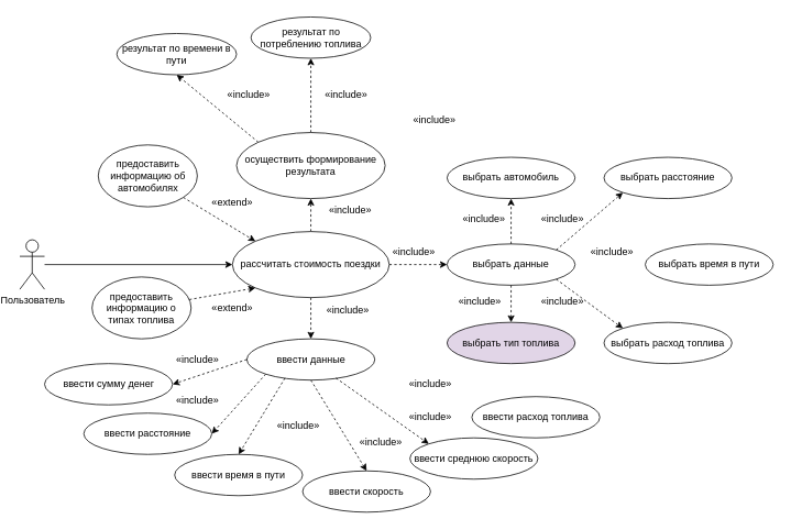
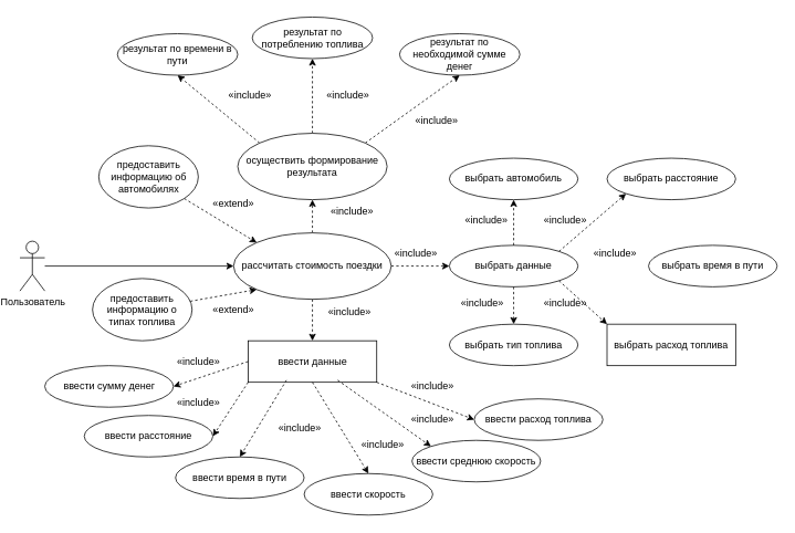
  <mxCell id="0" />
  <mxCell id="1" parent="0" />
  <mxCell id="2" style="edgeStyle=orthogonalEdgeStyle;rounded=0;orthogonalLoop=1;jettySize=auto;html=1;entryX=0;entryY=0.5;entryDx=0;entryDy=0;" parent="1" source="3" target="5" edge="1"><mxGeometry relative="1" as="geometry" /></mxCell>
  <mxCell id="3" value="&lt;div&gt;Пользователь&lt;/div&gt;" style="shape=umlActor;verticalLabelPosition=bottom;verticalAlign=top;html=1;outlineConnect=0;" parent="1" vertex="1"><mxGeometry x="20.5" y="290" width="30" height="60" as="geometry" /></mxCell>
  <mxCell id="4" style="rounded=0;orthogonalLoop=1;jettySize=auto;html=1;exitX=0.5;exitY=0;exitDx=0;exitDy=0;entryX=0.5;entryY=1;entryDx=0;entryDy=0;dashed=1;" parent="1" source="5" target="9" edge="1"><mxGeometry relative="1" as="geometry" /></mxCell>
  <mxCell id="5" value="рассчитать стоимость поездки" style="ellipse;whiteSpace=wrap;html=1;" parent="1" vertex="1"><mxGeometry x="278" y="280" width="190" height="80" as="geometry" /></mxCell>
  <mxCell id="6" style="edgeStyle=none;rounded=0;orthogonalLoop=1;jettySize=auto;html=1;exitX=0.5;exitY=0;exitDx=0;exitDy=0;entryX=0.5;entryY=1;entryDx=0;entryDy=0;dashed=1;" parent="1" source="9" target="55" edge="1"><mxGeometry relative="1" as="geometry" /></mxCell>
+ <mxCell id="7" style="edgeStyle=none;rounded=0;orthogonalLoop=1;jettySize=auto;html=1;exitX=1;exitY=0;exitDx=0;exitDy=0;entryX=0.5;entryY=1;entryDx=0;entryDy=0;dashed=1;" parent="1" source="9" target="57" edge="1"><mxGeometry relative="1" as="geometry" /></mxCell>
  <mxCell id="8" style="edgeStyle=none;rounded=0;orthogonalLoop=1;jettySize=auto;html=1;exitX=0;exitY=0;exitDx=0;exitDy=0;entryX=0.5;entryY=1;entryDx=0;entryDy=0;dashed=1;" parent="1" source="9" target="60" edge="1"><mxGeometry relative="1" as="geometry" /></mxCell>
  <mxCell id="9" value="осуществить формирование результата" style="ellipse;whiteSpace=wrap;html=1;" parent="1" vertex="1"><mxGeometry x="283" y="160" width="180" height="80" as="geometry" /></mxCell>
  <mxCell id="10" value="&lt;span class=&quot;vchar u0000&quot;&gt;«&lt;/span&gt;include&lt;span class=&quot;vchar u0000&quot;&gt;»&lt;/span&gt;" style="text;html=1;strokeColor=none;fillColor=none;align=center;verticalAlign=middle;whiteSpace=wrap;rounded=0;" parent="1" vertex="1"><mxGeometry x="390.5" y="240" width="60" height="30" as="geometry" /></mxCell>
  <mxCell id="11" style="rounded=0;orthogonalLoop=1;jettySize=auto;html=1;exitX=0.5;exitY=1;exitDx=0;exitDy=0;dashed=1;entryX=0.5;entryY=0;entryDx=0;entryDy=0;" parent="1" source="5" target="12" edge="1"><mxGeometry relative="1" as="geometry"><mxPoint x="405.5" y="410" as="sourcePoint" /><mxPoint x="373" y="430" as="targetPoint" /></mxGeometry></mxCell>
- <mxCell id="12" value="ввести данные" style="ellipse;whiteSpace=wrap;html=1;" parent="1" vertex="1"><mxGeometry x="295.5" y="410" width="155" height="50" as="geometry" /></mxCell>
+ <mxCell id="12" value="ввести данные" style="whiteSpace=wrap;html=1;rounded=0;" parent="1" vertex="1"><mxGeometry x="295.5" y="410" width="155" height="50" as="geometry" /></mxCell>
  <mxCell id="13" value="&lt;span class=&quot;vchar u0000&quot;&gt;«&lt;/span&gt;include&lt;span class=&quot;vchar u0000&quot;&gt;»&lt;/span&gt;" style="text;html=1;strokeColor=none;fillColor=none;align=center;verticalAlign=middle;whiteSpace=wrap;rounded=0;" parent="1" vertex="1"><mxGeometry x="388" y="360" width="60" height="30" as="geometry" /></mxCell>
  <mxCell id="14" value="ввести расстояние" style="ellipse;whiteSpace=wrap;html=1;" parent="1" vertex="1"><mxGeometry x="98" y="500" width="155" height="50" as="geometry" /></mxCell>
  <mxCell id="15" value="ввести время в пути" style="ellipse;whiteSpace=wrap;html=1;" parent="1" vertex="1"><mxGeometry x="208" y="550" width="155" height="50" as="geometry" /></mxCell>
  <mxCell id="16" value="ввести среднюю скорость" style="ellipse;whiteSpace=wrap;html=1;" parent="1" vertex="1"><mxGeometry x="493" y="530" width="155" height="50" as="geometry" /></mxCell>
  <mxCell id="17" value="ввести скорость" style="ellipse;whiteSpace=wrap;html=1;" parent="1" vertex="1"><mxGeometry x="363" y="570" width="155" height="50" as="geometry" /></mxCell>
  <mxCell id="18" value="ввести расход топлива" style="ellipse;whiteSpace=wrap;html=1;" parent="1" vertex="1"><mxGeometry x="568" y="480" width="155" height="50" as="geometry" /></mxCell>
  <mxCell id="19" value="" style="endArrow=classic;html=1;rounded=0;dashed=1;exitX=0;exitY=1;exitDx=0;exitDy=0;entryX=1;entryY=0.5;entryDx=0;entryDy=0;" parent="1" source="12" target="14" edge="1"><mxGeometry width="50" height="50" relative="1" as="geometry"><mxPoint x="328" y="520" as="sourcePoint" /><mxPoint x="378" y="470" as="targetPoint" /></mxGeometry></mxCell>
  <mxCell id="20" value="" style="endArrow=classic;html=1;rounded=0;dashed=1;exitX=0.298;exitY=0.95;exitDx=0;exitDy=0;entryX=0.5;entryY=0;entryDx=0;entryDy=0;exitPerimeter=0;" parent="1" source="12" target="15" edge="1"><mxGeometry width="50" height="50" relative="1" as="geometry"><mxPoint x="328.199" y="462.678" as="sourcePoint" /><mxPoint x="223" y="515" as="targetPoint" /></mxGeometry></mxCell>
  <mxCell id="21" value="" style="endArrow=classic;html=1;rounded=0;dashed=1;exitX=0.5;exitY=1;exitDx=0;exitDy=0;entryX=0.5;entryY=0;entryDx=0;entryDy=0;" parent="1" source="12" target="17" edge="1"><mxGeometry width="50" height="50" relative="1" as="geometry"><mxPoint x="351.69" y="467.5" as="sourcePoint" /><mxPoint x="290.301" y="557.322" as="targetPoint" /></mxGeometry></mxCell>
  <mxCell id="22" value="" style="endArrow=classic;html=1;rounded=0;dashed=1;exitX=0.696;exitY=0.95;exitDx=0;exitDy=0;entryX=0;entryY=0;entryDx=0;entryDy=0;exitPerimeter=0;" parent="1" source="12" target="16" edge="1"><mxGeometry width="50" height="50" relative="1" as="geometry"><mxPoint x="383" y="470" as="sourcePoint" /><mxPoint x="383" y="590" as="targetPoint" /></mxGeometry></mxCell>
+ <mxCell id="23" value="" style="endArrow=classic;html=1;rounded=0;dashed=1;exitX=1;exitY=1;exitDx=0;exitDy=0;entryX=0;entryY=0.5;entryDx=0;entryDy=0;" parent="1" source="12" target="18" edge="1"><mxGeometry width="50" height="50" relative="1" as="geometry"><mxPoint x="413.38" y="467.5" as="sourcePoint" /><mxPoint x="490.699" y="557.322" as="targetPoint" /></mxGeometry></mxCell>
  <mxCell id="24" value="&lt;span class=&quot;vchar u0000&quot;&gt;«&lt;/span&gt;include&lt;span class=&quot;vchar u0000&quot;&gt;»&lt;/span&gt;" style="text;html=1;strokeColor=none;fillColor=none;align=center;verticalAlign=middle;whiteSpace=wrap;rounded=0;" parent="1" vertex="1"><mxGeometry x="488" y="450" width="60" height="30" as="geometry" /></mxCell>
  <mxCell id="25" value="&lt;span class=&quot;vchar u0000&quot;&gt;«&lt;/span&gt;include&lt;span class=&quot;vchar u0000&quot;&gt;»&lt;/span&gt;" style="text;html=1;strokeColor=none;fillColor=none;align=center;verticalAlign=middle;whiteSpace=wrap;rounded=0;" parent="1" vertex="1"><mxGeometry x="488" y="490" width="60" height="30" as="geometry" /></mxCell>
  <mxCell id="26" value="&lt;span class=&quot;vchar u0000&quot;&gt;«&lt;/span&gt;include&lt;span class=&quot;vchar u0000&quot;&gt;»&lt;/span&gt;" style="text;html=1;strokeColor=none;fillColor=none;align=center;verticalAlign=middle;whiteSpace=wrap;rounded=0;" parent="1" vertex="1"><mxGeometry x="428" y="520" width="60" height="30" as="geometry" /></mxCell>
  <mxCell id="27" value="&lt;span class=&quot;vchar u0000&quot;&gt;«&lt;/span&gt;include&lt;span class=&quot;vchar u0000&quot;&gt;»&lt;/span&gt;" style="text;html=1;strokeColor=none;fillColor=none;align=center;verticalAlign=middle;whiteSpace=wrap;rounded=0;" parent="1" vertex="1"><mxGeometry x="328" y="500" width="60" height="30" as="geometry" /></mxCell>
  <mxCell id="28" value="&lt;span class=&quot;vchar u0000&quot;&gt;«&lt;/span&gt;include&lt;span class=&quot;vchar u0000&quot;&gt;»&lt;/span&gt;" style="text;html=1;strokeColor=none;fillColor=none;align=center;verticalAlign=middle;whiteSpace=wrap;rounded=0;" parent="1" vertex="1"><mxGeometry x="205.5" y="470" width="60" height="30" as="geometry" /></mxCell>
  <mxCell id="29" value="выбрать данные" style="ellipse;whiteSpace=wrap;html=1;" parent="1" vertex="1"><mxGeometry x="538" y="295" width="155" height="50" as="geometry" /></mxCell>
  <mxCell id="30" style="rounded=0;orthogonalLoop=1;jettySize=auto;html=1;exitX=1;exitY=0.5;exitDx=0;exitDy=0;dashed=1;entryX=0;entryY=0.5;entryDx=0;entryDy=0;" parent="1" source="5" target="29" edge="1"><mxGeometry relative="1" as="geometry"><mxPoint x="383" y="370" as="sourcePoint" /><mxPoint x="383" y="420" as="targetPoint" /></mxGeometry></mxCell>
  <mxCell id="31" value="&lt;span class=&quot;vchar u0000&quot;&gt;«&lt;/span&gt;include&lt;span class=&quot;vchar u0000&quot;&gt;»&lt;/span&gt;" style="text;html=1;strokeColor=none;fillColor=none;align=center;verticalAlign=middle;whiteSpace=wrap;rounded=0;" parent="1" vertex="1"><mxGeometry x="468" y="290" width="60" height="30" as="geometry" /></mxCell>
  <mxCell id="32" value="" style="endArrow=classic;html=1;rounded=0;dashed=1;exitX=0.5;exitY=1;exitDx=0;exitDy=0;entryX=0.5;entryY=0;entryDx=0;entryDy=0;" parent="1" source="29" target="33" edge="1"><mxGeometry width="50" height="50" relative="1" as="geometry"><mxPoint x="618" y="420" as="sourcePoint" /><mxPoint x="616" y="390" as="targetPoint" /></mxGeometry></mxCell>
- <mxCell id="33" value="выбрать тип топлива" style="ellipse;whiteSpace=wrap;html=1;fillColor=#e1d5e7;" parent="1" vertex="1"><mxGeometry x="538" y="390" width="155" height="50" as="geometry" /></mxCell>
+ <mxCell id="33" value="выбрать тип топлива" style="ellipse;whiteSpace=wrap;html=1;" parent="1" vertex="1"><mxGeometry x="538" y="390" width="155" height="50" as="geometry" /></mxCell>
  <mxCell id="34" value="&lt;span class=&quot;vchar u0000&quot;&gt;«&lt;/span&gt;include&lt;span class=&quot;vchar u0000&quot;&gt;»&lt;/span&gt;" style="text;html=1;strokeColor=none;fillColor=none;align=center;verticalAlign=middle;whiteSpace=wrap;rounded=0;" parent="1" vertex="1"><mxGeometry x="548" y="350" width="60" height="30" as="geometry" /></mxCell>
- <mxCell id="35" value="выбрать расход топлива" style="ellipse;whiteSpace=wrap;html=1;" parent="1" vertex="1"><mxGeometry x="728" y="390" width="155" height="50" as="geometry" /></mxCell>
+ <mxCell id="35" value="выбрать расход топлива" style="whiteSpace=wrap;html=1;rounded=0;" parent="1" vertex="1"><mxGeometry x="728" y="390" width="155" height="50" as="geometry" /></mxCell>
  <mxCell id="36" value="" style="endArrow=classic;html=1;rounded=0;dashed=1;exitX=1;exitY=1;exitDx=0;exitDy=0;entryX=0;entryY=0;entryDx=0;entryDy=0;" parent="1" source="29" target="35" edge="1"><mxGeometry width="50" height="50" relative="1" as="geometry"><mxPoint x="625.5" y="355" as="sourcePoint" /><mxPoint x="625.5" y="400" as="targetPoint" /></mxGeometry></mxCell>
  <mxCell id="37" value="&lt;span class=&quot;vchar u0000&quot;&gt;«&lt;/span&gt;include&lt;span class=&quot;vchar u0000&quot;&gt;»&lt;/span&gt;" style="text;html=1;strokeColor=none;fillColor=none;align=center;verticalAlign=middle;whiteSpace=wrap;rounded=0;" parent="1" vertex="1"><mxGeometry x="648" y="350" width="60" height="30" as="geometry" /></mxCell>
  <mxCell id="38" value="выбрать время в пути" style="ellipse;whiteSpace=wrap;html=1;" parent="1" vertex="1"><mxGeometry x="778" y="295" width="155" height="50" as="geometry" /></mxCell>
  <mxCell id="39" value="ввести сумму денег" style="ellipse;whiteSpace=wrap;html=1;" parent="1" vertex="1"><mxGeometry x="50.5" y="440" width="155" height="50" as="geometry" /></mxCell>
  <mxCell id="40" value="" style="endArrow=classic;html=1;rounded=0;dashed=1;exitX=0;exitY=0.5;exitDx=0;exitDy=0;entryX=1;entryY=0.5;entryDx=0;entryDy=0;" parent="1" source="12" target="39" edge="1"><mxGeometry width="50" height="50" relative="1" as="geometry"><mxPoint x="327.75" y="462.531" as="sourcePoint" /><mxPoint x="223" y="515" as="targetPoint" /></mxGeometry></mxCell>
  <mxCell id="41" value="&lt;span class=&quot;vchar u0000&quot;&gt;«&lt;/span&gt;include&lt;span class=&quot;vchar u0000&quot;&gt;»&lt;/span&gt;" style="text;html=1;strokeColor=none;fillColor=none;align=center;verticalAlign=middle;whiteSpace=wrap;rounded=0;" parent="1" vertex="1"><mxGeometry x="205.5" y="420" width="60" height="30" as="geometry" /></mxCell>
  <mxCell id="42" value="&lt;span class=&quot;vchar u0000&quot;&gt;«&lt;/span&gt;include&lt;span class=&quot;vchar u0000&quot;&gt;»&lt;/span&gt;" style="text;html=1;strokeColor=none;fillColor=none;align=center;verticalAlign=middle;whiteSpace=wrap;rounded=0;" parent="1" vertex="1"><mxGeometry x="708" y="290" width="60" height="30" as="geometry" /></mxCell>
  <mxCell id="43" value="выбрать расстояние" style="ellipse;whiteSpace=wrap;html=1;" parent="1" vertex="1"><mxGeometry x="728" y="190" width="155" height="50" as="geometry" /></mxCell>
  <mxCell id="44" value="" style="endArrow=classic;html=1;rounded=0;dashed=1;exitX=1;exitY=0;exitDx=0;exitDy=0;entryX=0;entryY=1;entryDx=0;entryDy=0;" parent="1" source="29" target="43" edge="1"><mxGeometry width="50" height="50" relative="1" as="geometry"><mxPoint x="680.982" y="347.455" as="sourcePoint" /><mxPoint x="755.018" y="397.545" as="targetPoint" /></mxGeometry></mxCell>
  <mxCell id="45" value="&lt;span class=&quot;vchar u0000&quot;&gt;«&lt;/span&gt;include&lt;span class=&quot;vchar u0000&quot;&gt;»&lt;/span&gt;" style="text;html=1;strokeColor=none;fillColor=none;align=center;verticalAlign=middle;whiteSpace=wrap;rounded=0;" parent="1" vertex="1"><mxGeometry x="648" y="250" width="60" height="30" as="geometry" /></mxCell>
  <mxCell id="46" value="выбрать автомобиль" style="ellipse;whiteSpace=wrap;html=1;" parent="1" vertex="1"><mxGeometry x="538" y="190" width="155" height="50" as="geometry" /></mxCell>
  <mxCell id="47" value="" style="endArrow=classic;html=1;rounded=0;dashed=1;exitX=0.5;exitY=0;exitDx=0;exitDy=0;entryX=0.5;entryY=1;entryDx=0;entryDy=0;" parent="1" source="29" target="46" edge="1"><mxGeometry width="50" height="50" relative="1" as="geometry"><mxPoint x="680.982" y="312.545" as="sourcePoint" /><mxPoint x="760.018" y="262.455" as="targetPoint" /></mxGeometry></mxCell>
  <mxCell id="48" value="&lt;span class=&quot;vchar u0000&quot;&gt;«&lt;/span&gt;include&lt;span class=&quot;vchar u0000&quot;&gt;»&lt;/span&gt;" style="text;html=1;strokeColor=none;fillColor=none;align=center;verticalAlign=middle;whiteSpace=wrap;rounded=0;" parent="1" vertex="1"><mxGeometry x="553" y="250" width="60" height="30" as="geometry" /></mxCell>
  <mxCell id="49" style="edgeStyle=none;rounded=0;orthogonalLoop=1;jettySize=auto;html=1;entryX=0;entryY=0;entryDx=0;entryDy=0;dashed=1;" parent="1" source="50" target="5" edge="1"><mxGeometry relative="1" as="geometry" /></mxCell>
  <mxCell id="50" value="предоставить информацию об автомобилях" style="ellipse;whiteSpace=wrap;html=1;" parent="1" vertex="1"><mxGeometry x="115.5" y="175" width="120" height="75" as="geometry" /></mxCell>
  <mxCell id="51" value="&lt;span class=&quot;vchar u0000&quot;&gt;«&lt;/span&gt;extend&lt;span class=&quot;vchar u0000&quot;&gt;»&lt;/span&gt;" style="text;html=1;strokeColor=none;fillColor=none;align=center;verticalAlign=middle;whiteSpace=wrap;rounded=0;" parent="1" vertex="1"><mxGeometry x="248" y="230" width="60" height="30" as="geometry" /></mxCell>
  <mxCell id="52" style="edgeStyle=none;rounded=0;orthogonalLoop=1;jettySize=auto;html=1;entryX=0;entryY=1;entryDx=0;entryDy=0;dashed=1;" parent="1" source="53" target="5" edge="1"><mxGeometry relative="1" as="geometry" /></mxCell>
  <mxCell id="53" value="предоставить информацию о типах топлива" style="ellipse;whiteSpace=wrap;html=1;" parent="1" vertex="1"><mxGeometry x="108" y="335" width="120" height="75" as="geometry" /></mxCell>
  <mxCell id="54" value="&lt;span class=&quot;vchar u0000&quot;&gt;«&lt;/span&gt;extend&lt;span class=&quot;vchar u0000&quot;&gt;»&lt;/span&gt;" style="text;html=1;strokeColor=none;fillColor=none;align=center;verticalAlign=middle;whiteSpace=wrap;rounded=0;" parent="1" vertex="1"><mxGeometry x="248" y="357.5" width="60" height="30" as="geometry" /></mxCell>
  <mxCell id="55" value="результат по потреблению топлива" style="ellipse;whiteSpace=wrap;html=1;" parent="1" vertex="1"><mxGeometry x="300.5" y="20" width="145" height="50" as="geometry" /></mxCell>
  <mxCell id="56" value="&lt;span class=&quot;vchar u0000&quot;&gt;«&lt;/span&gt;include&lt;span class=&quot;vchar u0000&quot;&gt;»&lt;/span&gt;" style="text;html=1;strokeColor=none;fillColor=none;align=center;verticalAlign=middle;whiteSpace=wrap;rounded=0;" parent="1" vertex="1"><mxGeometry x="385.5" y="100" width="60" height="30" as="geometry" /></mxCell>
+ <mxCell id="57" value="результат по необходимой сумме денег" style="ellipse;whiteSpace=wrap;html=1;" parent="1" vertex="1"><mxGeometry x="478" y="40" width="145" height="50" as="geometry" /></mxCell>
  <mxCell id="58" value="&lt;span class=&quot;vchar u0000&quot;&gt;«&lt;/span&gt;include&lt;span class=&quot;vchar u0000&quot;&gt;»&lt;/span&gt;" style="text;html=1;strokeColor=none;fillColor=none;align=center;verticalAlign=middle;whiteSpace=wrap;rounded=0;" parent="1" vertex="1"><mxGeometry x="493" y="130" width="60" height="30" as="geometry" /></mxCell>
  <mxCell id="59" value="&lt;span class=&quot;vchar u0000&quot;&gt;«&lt;/span&gt;include&lt;span class=&quot;vchar u0000&quot;&gt;»&lt;/span&gt;" style="text;html=1;strokeColor=none;fillColor=none;align=center;verticalAlign=middle;whiteSpace=wrap;rounded=0;" parent="1" vertex="1"><mxGeometry x="268" y="100" width="60" height="30" as="geometry" /></mxCell>
  <mxCell id="60" value="результат по времени в пути" style="ellipse;whiteSpace=wrap;html=1;" parent="1" vertex="1"><mxGeometry x="138" y="40" width="145" height="50" as="geometry" /></mxCell>
